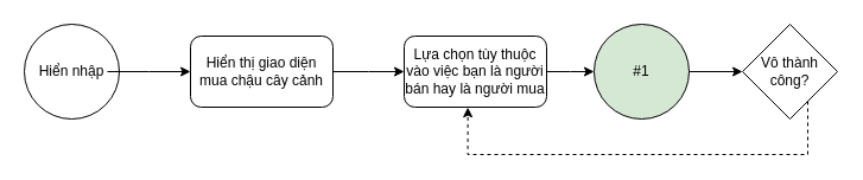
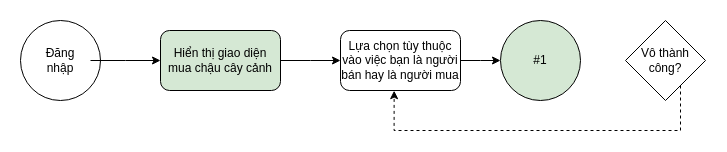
  <mxCell id="0" />
  <mxCell id="1" parent="0" />
  <mxCell id="2" value="" style="ellipse;whiteSpace=wrap;html=1;aspect=fixed;" parent="1" vertex="1"><mxGeometry x="20" y="20" width="80" height="80" as="geometry" /></mxCell>
  <mxCell id="3" style="edgeStyle=orthogonalEdgeStyle;rounded=0;orthogonalLoop=1;jettySize=auto;html=1;" parent="1" source="4" edge="1"><mxGeometry relative="1" as="geometry"><mxPoint x="160" y="60" as="targetPoint" /></mxGeometry></mxCell>
- <mxCell id="4" value="Hiển nhập" style="text;html=1;strokeColor=none;fillColor=none;align=center;verticalAlign=middle;whiteSpace=wrap;rounded=0;" parent="1" vertex="1"><mxGeometry x="30" y="45" width="60" height="30" as="geometry" /></mxCell>
+ <mxCell id="4" value="Đăng nhập" style="text;html=1;strokeColor=none;fillColor=none;align=center;verticalAlign=middle;whiteSpace=wrap;rounded=0;" parent="1" vertex="1"><mxGeometry x="30" y="45" width="60" height="30" as="geometry" /></mxCell>
  <mxCell id="5" style="edgeStyle=orthogonalEdgeStyle;rounded=0;orthogonalLoop=1;jettySize=auto;html=1;exitX=1;exitY=0.5;exitDx=0;exitDy=0;" parent="1" source="6" edge="1"><mxGeometry relative="1" as="geometry"><mxPoint x="340" y="60" as="targetPoint" /></mxGeometry></mxCell>
- <mxCell id="6" value="Hiển thị giao diện mua chậu cây cảnh" style="rounded=1;whiteSpace=wrap;html=1;" parent="1" vertex="1"><mxGeometry x="160" y="30" width="120" height="60" as="geometry" /></mxCell>
+ <mxCell id="6" value="Hiển thị giao diện mua chậu cây cảnh" style="rounded=1;whiteSpace=wrap;html=1;fillColor=#d5e8d4;" parent="1" vertex="1"><mxGeometry x="160" y="30" width="120" height="60" as="geometry" /></mxCell>
  <mxCell id="7" style="edgeStyle=orthogonalEdgeStyle;rounded=0;orthogonalLoop=1;jettySize=auto;html=1;exitX=1;exitY=0.5;exitDx=0;exitDy=0;" parent="1" source="8" edge="1"><mxGeometry relative="1" as="geometry"><mxPoint x="500" y="60" as="targetPoint" /></mxGeometry></mxCell>
  <mxCell id="8" value="Lựa chọn tùy thuộc vào việc bạn là người bán hay là người mua" style="rounded=1;whiteSpace=wrap;html=1;" parent="1" vertex="1"><mxGeometry x="340" y="30" width="120" height="60" as="geometry" /></mxCell>
- <mxCell id="9" style="edgeStyle=orthogonalEdgeStyle;rounded=0;orthogonalLoop=1;jettySize=auto;html=1;entryX=0;entryY=0.5;entryDx=0;entryDy=0;" parent="1" source="10" target="12" edge="1"><mxGeometry relative="1" as="geometry" /></mxCell>
  <mxCell id="10" value="#1" style="ellipse;whiteSpace=wrap;html=1;aspect=fixed;fillColor=#d5e8d4;" parent="1" vertex="1"><mxGeometry x="500" y="20" width="80" height="80" as="geometry" /></mxCell>
  <mxCell id="11" style="edgeStyle=orthogonalEdgeStyle;rounded=0;orthogonalLoop=1;jettySize=auto;html=1;entryX=0.447;entryY=1.003;entryDx=0;entryDy=0;entryPerimeter=0;dashed=1;" parent="1" source="12" target="8" edge="1"><mxGeometry relative="1" as="geometry"><mxPoint x="680" y="170" as="targetPoint" /><Array as="points"><mxPoint x="680" y="130" /><mxPoint x="394" y="130" /></Array></mxGeometry></mxCell>
  <mxCell id="12" value="Vô thành công?" style="rhombus;whiteSpace=wrap;html=1;" parent="1" vertex="1"><mxGeometry x="625" y="20" width="80" height="80" as="geometry" /></mxCell>
